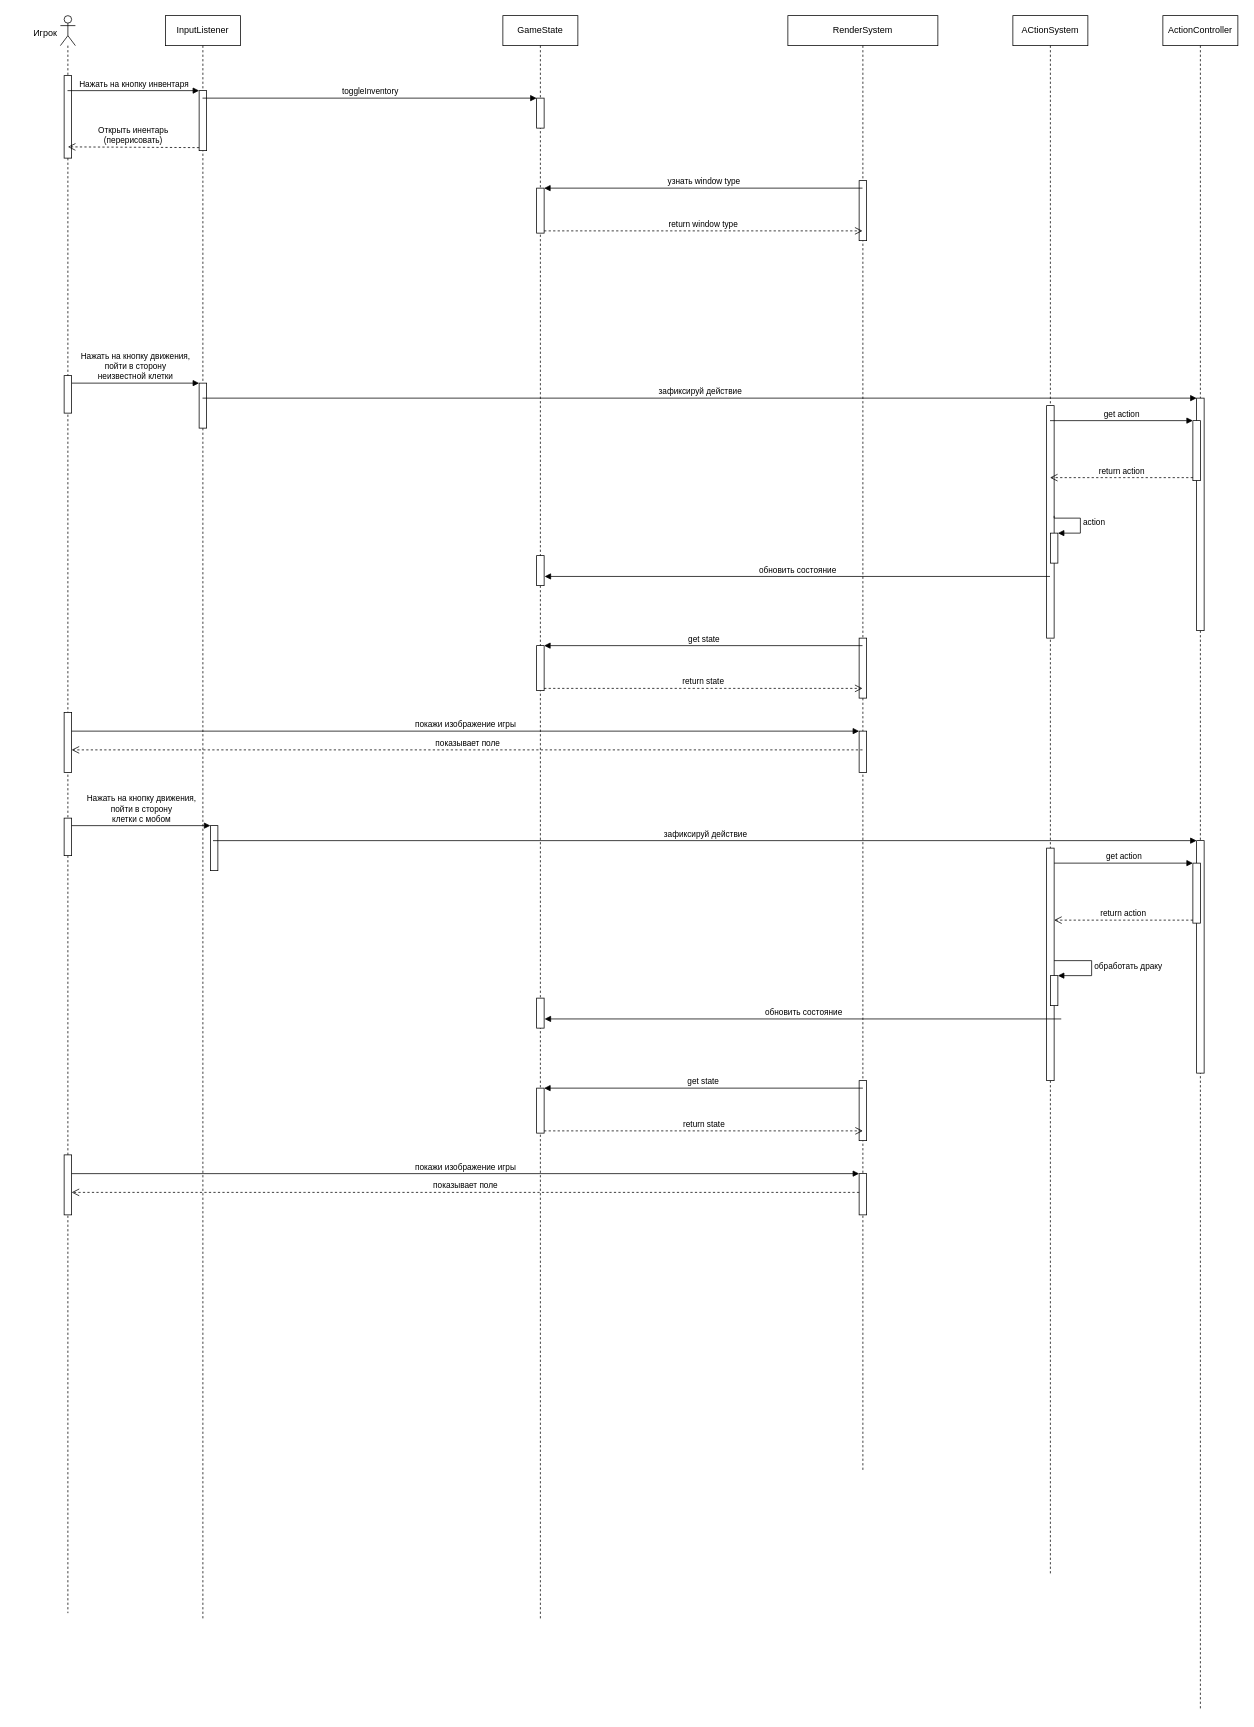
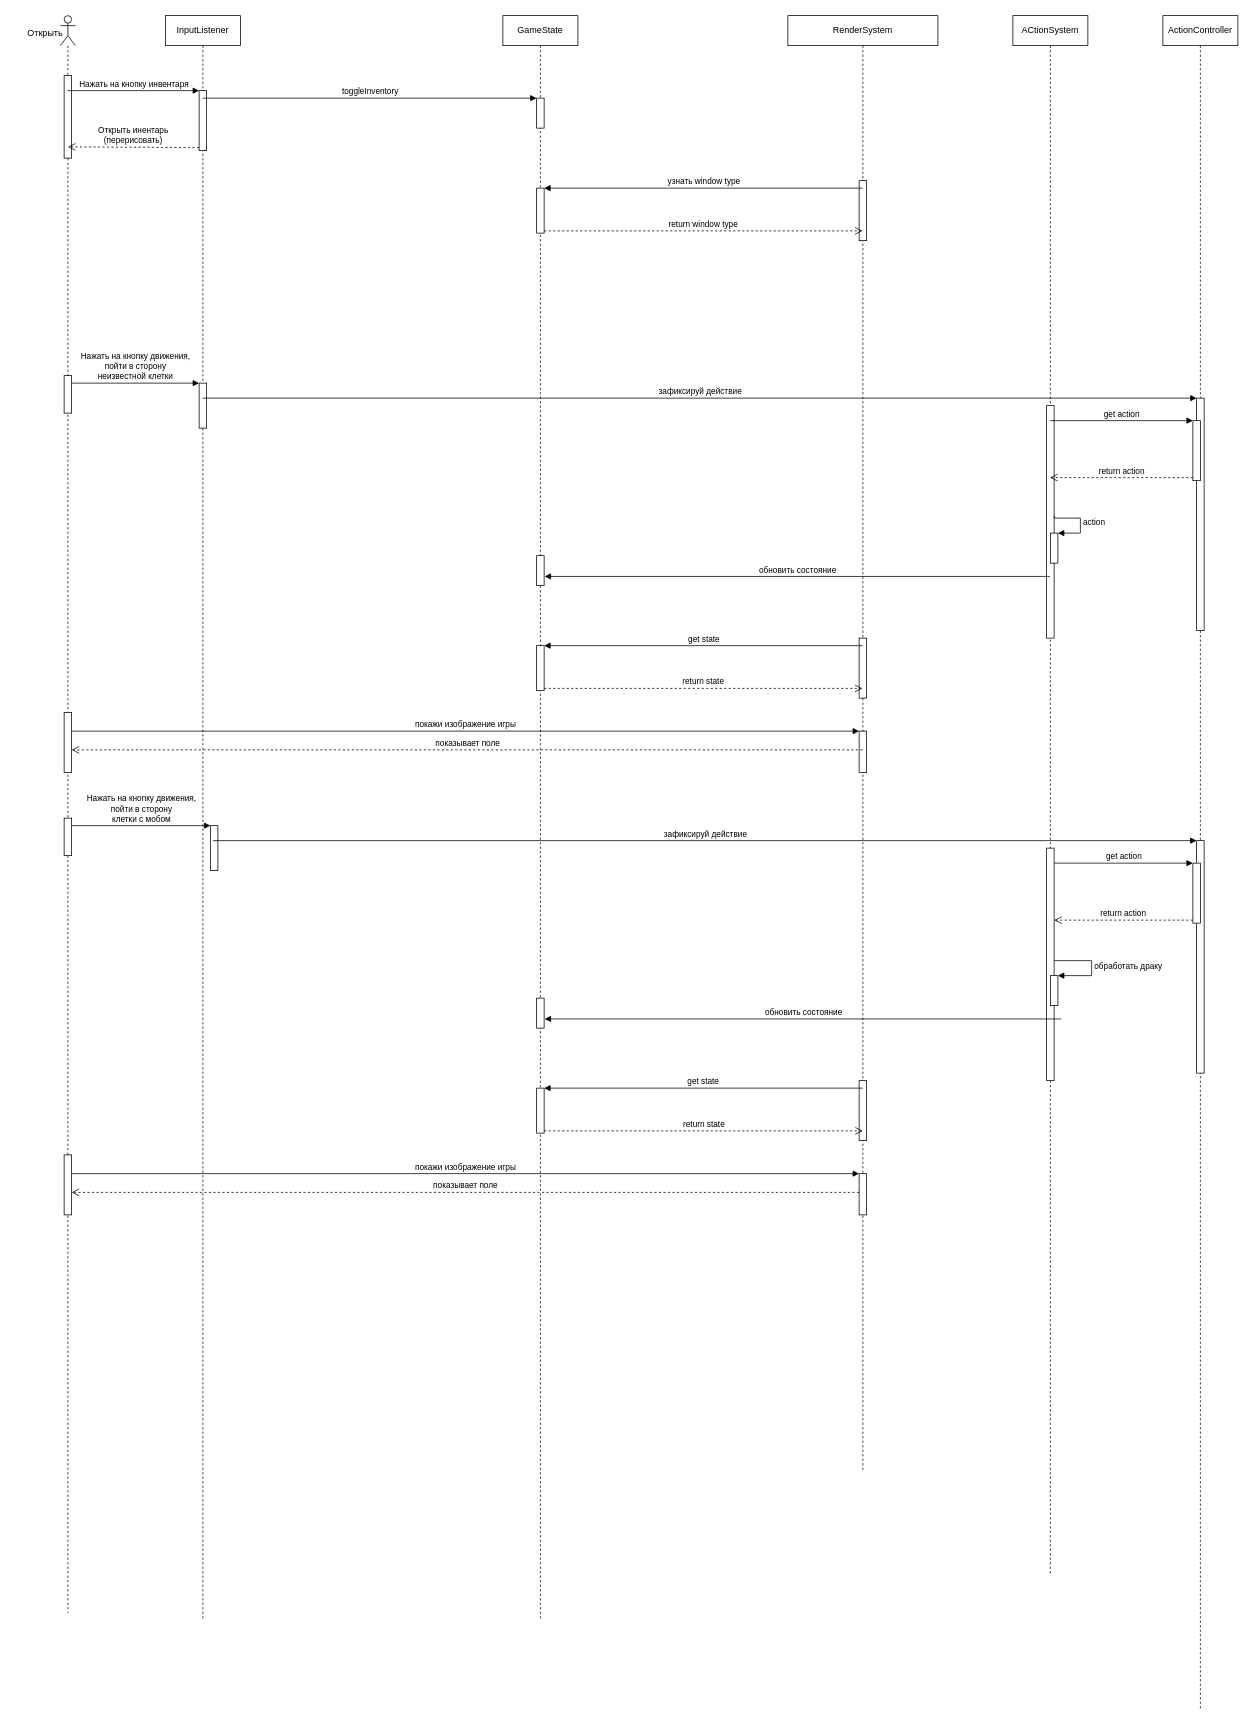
  <mxCell id="0" />
  <mxCell id="1" parent="0" />
  <mxCell id="2" value="InputListener" style="shape=umlLifeline;perimeter=lifelinePerimeter;whiteSpace=wrap;html=1;container=1;collapsible=0;recursiveResize=0;outlineConnect=0;" parent="1" vertex="1"><mxGeometry x="220" y="20" width="100" height="2140" as="geometry" /></mxCell>
  <mxCell id="3" value="" style="html=1;points=[];perimeter=orthogonalPerimeter;" parent="2" vertex="1"><mxGeometry x="45" y="100" width="10" height="80" as="geometry" /></mxCell>
  <mxCell id="4" value="" style="html=1;points=[];perimeter=orthogonalPerimeter;" parent="2" vertex="1"><mxGeometry x="45" y="490" width="10" height="60" as="geometry" /></mxCell>
  <mxCell id="5" value="Нажать на кнопку движения,&lt;br&gt;пойти в сторону&lt;br&gt;неизвестной клетки" style="html=1;verticalAlign=bottom;endArrow=block;entryX=0;entryY=0;" parent="2" target="4" edge="1"><mxGeometry relative="1" as="geometry"><mxPoint x="-125" y="490" as="sourcePoint" /></mxGeometry></mxCell>
  <mxCell id="6" value="" style="group" parent="1" vertex="1" connectable="0"><mxGeometry x="20" y="20" width="80" height="2130" as="geometry" /></mxCell>
  <mxCell id="7" value="" style="shape=umlLifeline;participant=umlActor;perimeter=lifelinePerimeter;whiteSpace=wrap;html=1;container=1;collapsible=0;recursiveResize=0;verticalAlign=top;spacingTop=36;labelBackgroundColor=#ffffff;outlineConnect=0;" parent="6" vertex="1"><mxGeometry x="60" width="20" height="2130" as="geometry" /></mxCell>
  <mxCell id="8" value="" style="html=1;points=[];perimeter=orthogonalPerimeter;" parent="7" vertex="1"><mxGeometry x="5" y="80" width="10" height="110" as="geometry" /></mxCell>
  <mxCell id="9" value="" style="html=1;points=[];perimeter=orthogonalPerimeter;" vertex="1" parent="7"><mxGeometry x="5" y="929" width="10" height="80" as="geometry" /></mxCell>
  <mxCell id="10" value="" style="html=1;points=[];perimeter=orthogonalPerimeter;" vertex="1" parent="7"><mxGeometry x="5" y="480" width="10" height="50" as="geometry" /></mxCell>
  <mxCell id="11" value="" style="html=1;points=[];perimeter=orthogonalPerimeter;" vertex="1" parent="7"><mxGeometry x="5" y="1070" width="10" height="50" as="geometry" /></mxCell>
- <mxCell id="12" value="Игрок" style="text;align=center;fontStyle=0;verticalAlign=middle;spacingLeft=3;spacingRight=3;strokeColor=none;rotatable=0;points=[[0,0.5],[1,0.5]];portConstraint=eastwest;" parent="6" vertex="1"><mxGeometry y="10" width="80" height="26" as="geometry" /></mxCell>
+ <mxCell id="12" value="Открыть" style="text;align=center;fontStyle=0;verticalAlign=middle;spacingLeft=3;spacingRight=3;strokeColor=none;rotatable=0;points=[[0,0.5],[1,0.5]];portConstraint=eastwest;" parent="6" vertex="1"><mxGeometry y="10" width="80" height="26" as="geometry" /></mxCell>
  <mxCell id="13" value="" style="html=1;points=[];perimeter=orthogonalPerimeter;" vertex="1" parent="6"><mxGeometry x="65" y="1519" width="10" height="80" as="geometry" /></mxCell>
  <mxCell id="14" value="Нажать на кнопку инвентаря" style="html=1;verticalAlign=bottom;endArrow=block;entryX=0;entryY=0;" parent="1" source="7" target="3" edge="1"><mxGeometry relative="1" as="geometry"><mxPoint x="100" y="120" as="sourcePoint" /></mxGeometry></mxCell>
  <mxCell id="15" value="Открыть инентарь &lt;br&gt;(перерисовать)" style="html=1;verticalAlign=bottom;endArrow=open;dashed=1;endSize=8;exitX=0;exitY=0.95;" parent="1" source="3" edge="1"><mxGeometry relative="1" as="geometry"><mxPoint x="90" y="195" as="targetPoint" /></mxGeometry></mxCell>
  <mxCell id="16" value="GameState" style="shape=umlLifeline;perimeter=lifelinePerimeter;whiteSpace=wrap;html=1;container=1;collapsible=0;recursiveResize=0;outlineConnect=0;" vertex="1" parent="1"><mxGeometry x="670" y="20" width="100" height="2140" as="geometry" /></mxCell>
  <mxCell id="17" value="" style="html=1;points=[];perimeter=orthogonalPerimeter;" vertex="1" parent="16"><mxGeometry x="45" y="110" width="10" height="40" as="geometry" /></mxCell>
  <mxCell id="18" value="" style="html=1;points=[];perimeter=orthogonalPerimeter;" vertex="1" parent="16"><mxGeometry x="45" y="230" width="10" height="60" as="geometry" /></mxCell>
  <mxCell id="19" value="" style="html=1;points=[];perimeter=orthogonalPerimeter;" vertex="1" parent="16"><mxGeometry x="45" y="840" width="10" height="60" as="geometry" /></mxCell>
  <mxCell id="20" value="" style="html=1;points=[];perimeter=orthogonalPerimeter;" vertex="1" parent="16"><mxGeometry x="45" y="720" width="10" height="40" as="geometry" /></mxCell>
  <mxCell id="21" value="" style="html=1;points=[];perimeter=orthogonalPerimeter;" vertex="1" parent="16"><mxGeometry x="45" y="1310" width="10" height="40" as="geometry" /></mxCell>
  <mxCell id="22" value="" style="html=1;points=[];perimeter=orthogonalPerimeter;" vertex="1" parent="16"><mxGeometry x="45" y="1430" width="10" height="60" as="geometry" /></mxCell>
  <mxCell id="23" value="toggleInventory" style="html=1;verticalAlign=bottom;endArrow=block;entryX=0;entryY=0;" edge="1" target="17" parent="1" source="2"><mxGeometry relative="1" as="geometry"><mxPoint x="645" y="130" as="sourcePoint" /></mxGeometry></mxCell>
  <mxCell id="24" value="RenderSystem" style="shape=umlLifeline;perimeter=lifelinePerimeter;whiteSpace=wrap;html=1;container=1;collapsible=0;recursiveResize=0;outlineConnect=0;" vertex="1" parent="1"><mxGeometry x="1050" y="20" width="200" height="1940" as="geometry" /></mxCell>
  <mxCell id="25" value="" style="html=1;points=[];perimeter=orthogonalPerimeter;" vertex="1" parent="24"><mxGeometry x="95" y="220" width="10" height="80" as="geometry" /></mxCell>
  <mxCell id="26" value="" style="html=1;points=[];perimeter=orthogonalPerimeter;" vertex="1" parent="24"><mxGeometry x="95" y="954" width="10" height="55" as="geometry" /></mxCell>
  <mxCell id="27" value="" style="html=1;points=[];perimeter=orthogonalPerimeter;" vertex="1" parent="24"><mxGeometry x="95" y="830" width="10" height="80" as="geometry" /></mxCell>
  <mxCell id="28" value="" style="html=1;points=[];perimeter=orthogonalPerimeter;" vertex="1" parent="24"><mxGeometry x="95" y="1420" width="10" height="80" as="geometry" /></mxCell>
  <mxCell id="29" value="" style="html=1;points=[];perimeter=orthogonalPerimeter;" vertex="1" parent="24"><mxGeometry x="95" y="1544" width="10" height="55" as="geometry" /></mxCell>
  <mxCell id="30" value="узнать window type" style="html=1;verticalAlign=bottom;endArrow=block;entryX=1;entryY=0;" edge="1" target="18" parent="1" source="24"><mxGeometry relative="1" as="geometry"><mxPoint x="785" y="250" as="sourcePoint" /></mxGeometry></mxCell>
  <mxCell id="31" value="return window type" style="html=1;verticalAlign=bottom;endArrow=open;dashed=1;endSize=8;exitX=1;exitY=0.95;" edge="1" source="18" parent="1" target="24"><mxGeometry relative="1" as="geometry"><mxPoint x="785" y="307" as="targetPoint" /></mxGeometry></mxCell>
  <mxCell id="32" value="покажи изображение игры" style="html=1;verticalAlign=bottom;endArrow=block;entryX=0;entryY=0;" edge="1" target="26" parent="1" source="9"><mxGeometry relative="1" as="geometry"><mxPoint x="1025" y="974" as="sourcePoint" /></mxGeometry></mxCell>
  <mxCell id="33" value="ActionController" style="shape=umlLifeline;perimeter=lifelinePerimeter;whiteSpace=wrap;html=1;container=1;collapsible=0;recursiveResize=0;outlineConnect=0;" vertex="1" parent="1"><mxGeometry x="1550" y="20" width="100" height="2260" as="geometry" /></mxCell>
  <mxCell id="34" value="" style="html=1;points=[];perimeter=orthogonalPerimeter;" vertex="1" parent="33"><mxGeometry x="45" y="510" width="10" height="310" as="geometry" /></mxCell>
  <mxCell id="35" value="" style="html=1;points=[];perimeter=orthogonalPerimeter;" vertex="1" parent="33"><mxGeometry x="45" y="1100" width="10" height="310" as="geometry" /></mxCell>
  <mxCell id="36" value="зафиксируй действие" style="html=1;verticalAlign=bottom;endArrow=block;entryX=0;entryY=0;" edge="1" target="34" parent="1" source="2"><mxGeometry relative="1" as="geometry"><mxPoint x="1525" y="530" as="sourcePoint" /></mxGeometry></mxCell>
  <mxCell id="37" value="ACtionSystem" style="shape=umlLifeline;perimeter=lifelinePerimeter;whiteSpace=wrap;html=1;container=1;collapsible=0;recursiveResize=0;outlineConnect=0;" vertex="1" parent="1"><mxGeometry x="1350" y="20" width="100" height="2080" as="geometry" /></mxCell>
  <mxCell id="38" value="" style="html=1;points=[];perimeter=orthogonalPerimeter;" vertex="1" parent="37"><mxGeometry x="45" y="520" width="10" height="310" as="geometry" /></mxCell>
  <mxCell id="39" value="" style="html=1;points=[];perimeter=orthogonalPerimeter;" vertex="1" parent="37"><mxGeometry x="50" y="690" width="10" height="40" as="geometry" /></mxCell>
  <mxCell id="40" value="action" style="edgeStyle=orthogonalEdgeStyle;html=1;align=left;spacingLeft=2;endArrow=block;rounded=0;entryX=1;entryY=0;exitX=1.001;exitY=0.474;exitDx=0;exitDy=0;exitPerimeter=0;" edge="1" target="39" parent="37" source="38"><mxGeometry relative="1" as="geometry"><mxPoint x="65" y="670" as="sourcePoint" /><Array as="points"><mxPoint x="55" y="670" /><mxPoint x="90" y="670" /><mxPoint x="90" y="690" /></Array></mxGeometry></mxCell>
  <mxCell id="41" value="" style="html=1;points=[];perimeter=orthogonalPerimeter;" vertex="1" parent="37"><mxGeometry x="45" y="1110" width="10" height="310" as="geometry" /></mxCell>
  <mxCell id="42" value="" style="html=1;points=[];perimeter=orthogonalPerimeter;" vertex="1" parent="1"><mxGeometry x="1590" y="560" width="10" height="80" as="geometry" /></mxCell>
  <mxCell id="43" value="get action" style="html=1;verticalAlign=bottom;endArrow=block;entryX=0;entryY=0;" edge="1" target="42" parent="1" source="37"><mxGeometry relative="1" as="geometry"><mxPoint x="1520" y="560" as="sourcePoint" /></mxGeometry></mxCell>
  <mxCell id="44" value="return action" style="html=1;verticalAlign=bottom;endArrow=open;dashed=1;endSize=8;exitX=0;exitY=0.95;" edge="1" source="42" parent="1" target="37"><mxGeometry relative="1" as="geometry"><mxPoint x="1520" y="636" as="targetPoint" /></mxGeometry></mxCell>
  <mxCell id="45" value="get state" style="html=1;verticalAlign=bottom;endArrow=block;entryX=1;entryY=0;" edge="1" target="19" parent="1"><mxGeometry relative="1" as="geometry"><mxPoint x="1149.5" y="860" as="sourcePoint" /></mxGeometry></mxCell>
  <mxCell id="46" value="return state" style="html=1;verticalAlign=bottom;endArrow=open;dashed=1;endSize=8;exitX=1;exitY=0.95;" edge="1" source="19" parent="1"><mxGeometry relative="1" as="geometry"><mxPoint x="1149.5" y="917" as="targetPoint" /></mxGeometry></mxCell>
  <mxCell id="47" value="показывает поле" style="html=1;verticalAlign=bottom;endArrow=open;dashed=1;endSize=8;" edge="1" parent="1" target="9"><mxGeometry relative="1" as="geometry"><mxPoint x="1149.5" y="999" as="sourcePoint" /><mxPoint x="110" y="1059" as="targetPoint" /><Array as="points"><mxPoint x="400" y="999" /></Array></mxGeometry></mxCell>
  <mxCell id="48" value="обновить состояние" style="html=1;verticalAlign=bottom;endArrow=block;entryX=1.059;entryY=0.694;entryDx=0;entryDy=0;entryPerimeter=0;" edge="1" parent="1" source="37" target="20"><mxGeometry width="80" relative="1" as="geometry"><mxPoint x="1030" y="690" as="sourcePoint" /><mxPoint x="950" y="690" as="targetPoint" /></mxGeometry></mxCell>
  <mxCell id="49" value="" style="html=1;points=[];perimeter=orthogonalPerimeter;" vertex="1" parent="1"><mxGeometry x="280" y="1100" width="10" height="60" as="geometry" /></mxCell>
  <mxCell id="50" value="Нажать на кнопку движения,&lt;br&gt;пойти в сторону&lt;br&gt;клетки с мобом" style="html=1;verticalAlign=bottom;endArrow=block;entryX=0;entryY=0;" edge="1" parent="1" target="49" source="11"><mxGeometry relative="1" as="geometry"><mxPoint x="110" y="1100" as="sourcePoint" /></mxGeometry></mxCell>
  <mxCell id="51" value="покажи изображение игры" style="html=1;verticalAlign=bottom;endArrow=block;entryX=0;entryY=0;" edge="1" parent="1" source="13" target="29"><mxGeometry relative="1" as="geometry"><mxPoint x="1040" y="1564" as="sourcePoint" /></mxGeometry></mxCell>
  <mxCell id="52" value="зафиксируй действие" style="html=1;verticalAlign=bottom;endArrow=block;entryX=0;entryY=0;" edge="1" parent="1" target="35"><mxGeometry relative="1" as="geometry"><mxPoint x="283.5" y="1120" as="sourcePoint" /></mxGeometry></mxCell>
  <mxCell id="53" value="" style="html=1;points=[];perimeter=orthogonalPerimeter;" vertex="1" parent="1"><mxGeometry x="1400" y="1300" width="10" height="40" as="geometry" /></mxCell>
  <mxCell id="54" value="обработать драку" style="edgeStyle=orthogonalEdgeStyle;html=1;align=left;spacingLeft=2;endArrow=block;rounded=0;entryX=1;entryY=0;" edge="1" parent="1" source="41" target="53"><mxGeometry relative="1" as="geometry"><mxPoint x="-80" y="1040" as="sourcePoint" /><Array as="points"><mxPoint x="1455" y="1280" /><mxPoint x="1455" y="1300" /></Array></mxGeometry></mxCell>
  <mxCell id="55" value="" style="html=1;points=[];perimeter=orthogonalPerimeter;" vertex="1" parent="1"><mxGeometry x="1590" y="1150" width="10" height="80" as="geometry" /></mxCell>
  <mxCell id="56" value="get action" style="html=1;verticalAlign=bottom;endArrow=block;entryX=0;entryY=0;" edge="1" parent="1" target="55" source="41"><mxGeometry relative="1" as="geometry"><mxPoint x="1413.5" y="1150" as="sourcePoint" /></mxGeometry></mxCell>
  <mxCell id="57" value="return action" style="html=1;verticalAlign=bottom;endArrow=open;dashed=1;endSize=8;exitX=0;exitY=0.95;" edge="1" parent="1" source="55" target="41"><mxGeometry relative="1" as="geometry"><mxPoint x="1413.5" y="1226" as="targetPoint" /></mxGeometry></mxCell>
  <mxCell id="58" value="get state" style="html=1;verticalAlign=bottom;endArrow=block;entryX=1;entryY=0;" edge="1" parent="1" target="22"><mxGeometry relative="1" as="geometry"><mxPoint x="1150" y="1450" as="sourcePoint" /></mxGeometry></mxCell>
  <mxCell id="59" value="return state" style="html=1;verticalAlign=bottom;endArrow=open;dashed=1;endSize=8;exitX=1;exitY=0.95;" edge="1" parent="1" source="22"><mxGeometry relative="1" as="geometry"><mxPoint x="1150" y="1507" as="targetPoint" /></mxGeometry></mxCell>
  <mxCell id="60" value="показывает поле" style="html=1;verticalAlign=bottom;endArrow=open;dashed=1;endSize=8;" edge="1" parent="1" target="13" source="29"><mxGeometry relative="1" as="geometry"><mxPoint x="1140" y="1589" as="sourcePoint" /><mxPoint x="125" y="1649" as="targetPoint" /><Array as="points"><mxPoint x="415" y="1589" /></Array></mxGeometry></mxCell>
  <mxCell id="61" value="обновить состояние" style="html=1;verticalAlign=bottom;endArrow=block;entryX=1.059;entryY=0.694;entryDx=0;entryDy=0;entryPerimeter=0;" edge="1" parent="1" target="21"><mxGeometry width="80" relative="1" as="geometry"><mxPoint x="1414.5" y="1357.76" as="sourcePoint" /><mxPoint x="965" y="1280" as="targetPoint" /></mxGeometry></mxCell>
